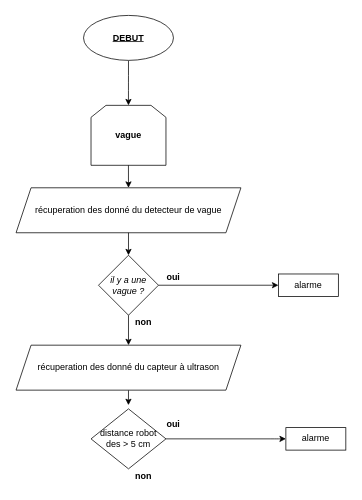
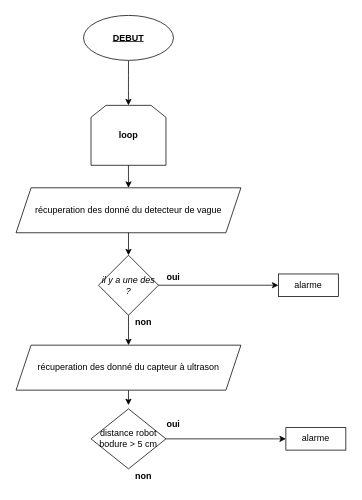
  <mxCell id="0" />
  <mxCell id="1" parent="0" />
  <mxCell id="2" style="edgeStyle=orthogonalEdgeStyle;orthogonalLoop=1;jettySize=auto;html=1;exitX=0.5;exitY=1;exitDx=0;exitDy=0;" parent="1" source="3" edge="1"><mxGeometry relative="1" as="geometry"><mxPoint x="170.881" y="140" as="targetPoint" /></mxGeometry></mxCell>
  <mxCell id="3" value="&lt;b&gt;&lt;u&gt;DEBUT&lt;/u&gt;&lt;/b&gt;" style="ellipse;whiteSpace=wrap;html=1;" parent="1" vertex="1"><mxGeometry x="110.94" y="20" width="120" height="60" as="geometry" /></mxCell>
- <mxCell id="4" value="&lt;b&gt;vague&lt;/b&gt;" style="shape=loopLimit;whiteSpace=wrap;html=1;" parent="1" vertex="1"><mxGeometry x="120.94" y="140" width="100" height="80" as="geometry" /></mxCell>
+ <mxCell id="4" value="&lt;b&gt;loop&lt;/b&gt;" style="shape=loopLimit;whiteSpace=wrap;html=1;" parent="1" vertex="1"><mxGeometry x="120.94" y="140" width="100" height="80" as="geometry" /></mxCell>
  <mxCell id="5" style="edgeStyle=orthogonalEdgeStyle;orthogonalLoop=1;jettySize=auto;html=1;exitX=0.5;exitY=1;exitDx=0;exitDy=0;" parent="1" edge="1"><mxGeometry relative="1" as="geometry"><mxPoint x="170.94" y="250" as="targetPoint" /><mxPoint x="170.88" y="220" as="sourcePoint" /></mxGeometry></mxCell>
  <mxCell id="6" value="récuperation des donné du detecteur de vague" style="shape=parallelogram;perimeter=parallelogramPerimeter;whiteSpace=wrap;html=1;fixedSize=1;" parent="1" vertex="1"><mxGeometry x="20.94" y="250" width="300" height="60" as="geometry" /></mxCell>
  <mxCell id="7" value="" style="endArrow=classic;html=1;exitX=0.5;exitY=1;exitDx=0;exitDy=0;" parent="1" source="6" edge="1"><mxGeometry width="50" height="50" relative="1" as="geometry"><mxPoint x="140.94" y="410" as="sourcePoint" /><mxPoint x="170.94" y="340" as="targetPoint" /></mxGeometry></mxCell>
- <mxCell id="8" value="&lt;i&gt;il y a une vague ?&lt;/i&gt;" style="rhombus;whiteSpace=wrap;html=1;" parent="1" vertex="1"><mxGeometry x="130.94" y="340" width="80" height="80" as="geometry" /></mxCell>
+ <mxCell id="8" value="&lt;i&gt;il y a une des ?&lt;/i&gt;" style="rhombus;whiteSpace=wrap;html=1;" parent="1" vertex="1"><mxGeometry x="130.94" y="340" width="80" height="80" as="geometry" /></mxCell>
  <mxCell id="9" value="" style="endArrow=classic;html=1;exitX=1;exitY=0.5;exitDx=0;exitDy=0;entryX=0;entryY=0.5;entryDx=0;entryDy=0;" parent="1" source="8" target="11" edge="1"><mxGeometry width="50" height="50" relative="1" as="geometry"><mxPoint x="140.94" y="400" as="sourcePoint" /><mxPoint x="360.94" y="380" as="targetPoint" /></mxGeometry></mxCell>
  <mxCell id="10" value="&lt;b&gt;oui&lt;/b&gt;" style="text;html=1;strokeColor=none;fillColor=none;align=center;verticalAlign=middle;whiteSpace=wrap;" parent="1" vertex="1"><mxGeometry x="210.94" y="360" width="40" height="20" as="geometry" /></mxCell>
  <mxCell id="11" value="alarme" style="whiteSpace=wrap;html=1;" parent="1" vertex="1"><mxGeometry x="370.94" y="365" width="80" height="30" as="geometry" /></mxCell>
  <mxCell id="12" value="" style="endArrow=classic;html=1;exitX=0.5;exitY=1;exitDx=0;exitDy=0;" parent="1" source="8" edge="1"><mxGeometry width="50" height="50" relative="1" as="geometry"><mxPoint x="140.94" y="400" as="sourcePoint" /><mxPoint x="170.94" y="460" as="targetPoint" /></mxGeometry></mxCell>
  <mxCell id="13" value="&lt;b&gt;non&lt;/b&gt;" style="text;html=1;strokeColor=none;fillColor=none;align=center;verticalAlign=middle;whiteSpace=wrap;" parent="1" vertex="1"><mxGeometry x="170.94" y="420" width="40" height="20" as="geometry" /></mxCell>
  <mxCell id="14" style="edgeStyle=orthogonalEdgeStyle;orthogonalLoop=1;jettySize=auto;html=1;entryX=0;entryY=0.5;entryDx=0;entryDy=0;" parent="1" source="15" target="17" edge="1"><mxGeometry relative="1" as="geometry"><mxPoint x="290.94" y="530" as="targetPoint" /><Array as="points"><mxPoint x="370.94" y="585" /></Array></mxGeometry></mxCell>
- <mxCell id="15" value="distance robot des &amp;gt; 5 cm" style="rhombus;whiteSpace=wrap;html=1;" parent="1" vertex="1"><mxGeometry x="120.94" y="545" width="100" height="80" as="geometry" /></mxCell>
+ <mxCell id="15" value="distance robot bodure &amp;gt; 5 cm" style="rhombus;whiteSpace=wrap;html=1;" parent="1" vertex="1"><mxGeometry x="120.94" y="545" width="100" height="80" as="geometry" /></mxCell>
  <mxCell id="16" value="&lt;b&gt;oui&lt;/b&gt;" style="text;html=1;strokeColor=none;fillColor=none;align=center;verticalAlign=middle;whiteSpace=wrap;" parent="1" vertex="1"><mxGeometry x="210.94" y="555" width="40" height="20" as="geometry" /></mxCell>
  <mxCell id="17" value="alarme" style="whiteSpace=wrap;html=1;" parent="1" vertex="1"><mxGeometry x="380.94" y="570" width="80" height="30" as="geometry" /></mxCell>
  <mxCell id="18" style="edgeStyle=orthogonalEdgeStyle;orthogonalLoop=1;jettySize=auto;html=1;exitX=0.5;exitY=1;exitDx=0;exitDy=0;" parent="1" source="19" edge="1"><mxGeometry relative="1" as="geometry"><mxPoint x="170.881" y="540" as="targetPoint" /></mxGeometry></mxCell>
  <mxCell id="19" value="récuperation des donné du capteur à ultrason" style="shape=parallelogram;perimeter=parallelogramPerimeter;whiteSpace=wrap;html=1;fixedSize=1;" parent="1" vertex="1"><mxGeometry x="20.94" y="460" width="300" height="60" as="geometry" /></mxCell>
  <mxCell id="20" value="&lt;b&gt;non&lt;/b&gt;" style="text;html=1;strokeColor=none;fillColor=none;align=center;verticalAlign=middle;whiteSpace=wrap;" parent="1" vertex="1"><mxGeometry x="170.94" y="625" width="40" height="20" as="geometry" /></mxCell>
